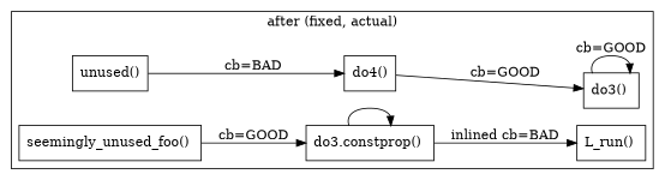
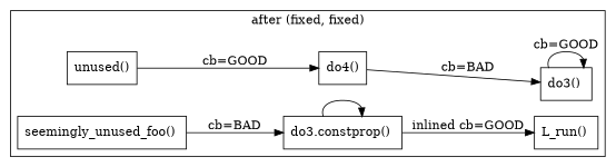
  digraph {
    rankdir=LR
    node [shape=record]
    n1 [label="unused()"]
    n2 [label="do4()"]
    "do3() "
    "seemingly_unused_foo() "
    "do3.constprop() "
    "L_run() "
    subgraph cluster_1 {
-     label="after (fixed, actual)"
+     label="after (fixed, fixed)"
      n1
      n2
      "do3() "
      "seemingly_unused_foo() "
      "do3.constprop() "
      "L_run() "
    }
-   n1 -> n2 [label="cb=BAD"]
-   n2 -> "do3() " [label="cb=GOOD"]
+   n1 -> n2 [label="cb=GOOD"]
+   n2 -> "do3() " [label="cb=BAD"]
    "do3() " -> "do3() " [label="cb=GOOD"]
-   "seemingly_unused_foo() " -> "do3.constprop() " [label="cb=GOOD"]
+   "seemingly_unused_foo() " -> "do3.constprop() " [label="cb=BAD"]
    "do3.constprop() " -> "do3.constprop() "
-   "do3.constprop() " -> "L_run() " [label="inlined cb=BAD"]
+   "do3.constprop() " -> "L_run() " [label="inlined cb=GOOD"]
  }
